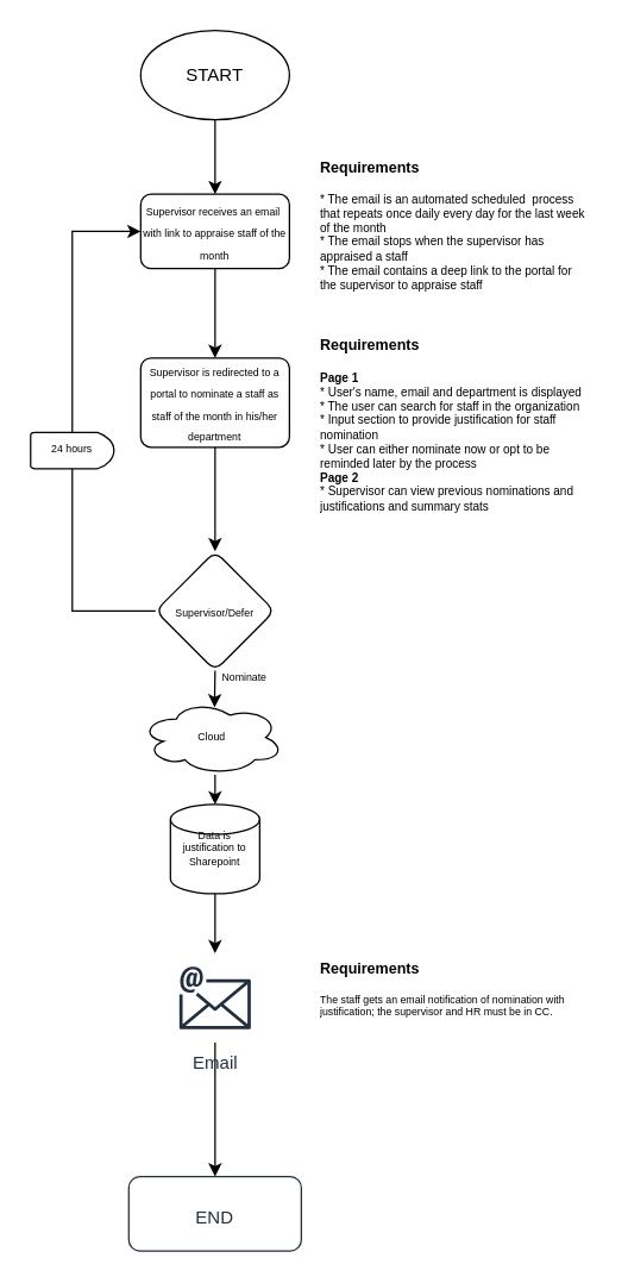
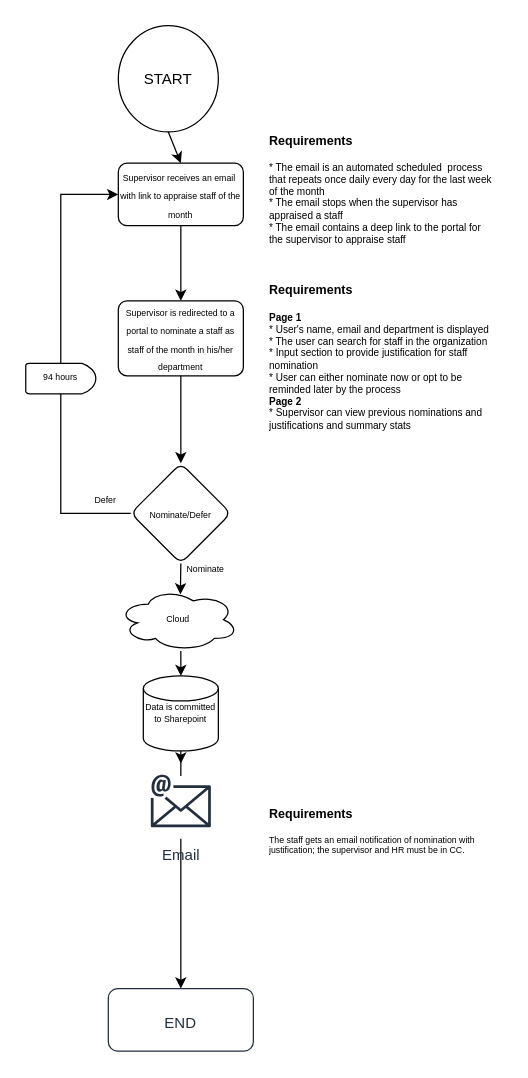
  <mxCell id="0" />
  <mxCell id="1" parent="0" />
  <mxCell id="2" value="" style="edgeStyle=orthogonalEdgeStyle;rounded=0;orthogonalLoop=1;jettySize=auto;html=1;fontSize=7;" edge="1" parent="1" source="3" target="24"><mxGeometry relative="1" as="geometry" /></mxCell>
- <mxCell id="3" value="Email" style="sketch=0;outlineConnect=0;fontColor=#232F3E;gradientColor=none;strokeColor=#232F3E;fillColor=#ffffff;dashed=0;verticalLabelPosition=bottom;verticalAlign=top;align=center;html=1;fontSize=12;fontStyle=0;aspect=fixed;shape=mxgraph.aws4.resourceIcon;resIcon=mxgraph.aws4.email;fillOpacity=100;" vertex="1" parent="1"><mxGeometry x="114" y="640" width="60" height="60" as="geometry" /></mxCell>
- <mxCell id="4" value="START" style="strokeWidth=1;html=1;shape=mxgraph.flowchart.start_1;whiteSpace=wrap;" vertex="1" parent="1"><mxGeometry x="94" y="20" width="100" height="60" as="geometry" /></mxCell>
+ <mxCell id="3" value="Email" style="sketch=0;outlineConnect=0;fontColor=#232F3E;gradientColor=none;strokeColor=#232F3E;fillColor=#ffffff;dashed=0;verticalLabelPosition=bottom;verticalAlign=top;align=center;html=1;fontSize=12;fontStyle=0;aspect=fixed;shape=mxgraph.aws4.resourceIcon;resIcon=mxgraph.aws4.email;fillOpacity=100;" vertex="1" parent="1"><mxGeometry x="114" y="610" width="60" height="60" as="geometry" /></mxCell>
+ <mxCell id="4" value="START" style="strokeWidth=1;html=1;shape=mxgraph.flowchart.start_1;whiteSpace=wrap;" vertex="1" parent="1"><mxGeometry x="94" y="20" width="80" height="85" as="geometry" /></mxCell>
  <mxCell id="5" value="" style="endArrow=classic;html=1;rounded=0;exitX=0.5;exitY=1;exitDx=0;exitDy=0;exitPerimeter=0;" edge="1" parent="1" source="4"><mxGeometry width="50" height="50" relative="1" as="geometry"><mxPoint x="154" y="200" as="sourcePoint" /><mxPoint x="144" y="130" as="targetPoint" /></mxGeometry></mxCell>
  <mxCell id="6" value="" style="edgeStyle=orthogonalEdgeStyle;rounded=0;orthogonalLoop=1;jettySize=auto;html=1;fontSize=7;" edge="1" parent="1" source="7" target="9"><mxGeometry relative="1" as="geometry" /></mxCell>
  <mxCell id="7" value="&lt;font style=&quot;font-size: 7px;&quot;&gt;Supervisor receives an email&amp;nbsp; with link to appraise staff of the month&lt;/font&gt;" style="rounded=1;whiteSpace=wrap;html=1;absoluteArcSize=1;arcSize=14;strokeWidth=1;" vertex="1" parent="1"><mxGeometry x="94" y="130" width="100" height="50" as="geometry" /></mxCell>
  <mxCell id="8" value="" style="edgeStyle=orthogonalEdgeStyle;rounded=0;orthogonalLoop=1;jettySize=auto;html=1;fontSize=8;" edge="1" parent="1" source="9" target="12"><mxGeometry relative="1" as="geometry" /></mxCell>
  <mxCell id="9" value="&lt;font style=&quot;font-size: 7px;&quot;&gt;Supervisor is redirected to a portal to nominate a staff as staff of the month in his/her department&lt;/font&gt;" style="rounded=1;whiteSpace=wrap;html=1;absoluteArcSize=1;arcSize=14;strokeWidth=1;" vertex="1" parent="1"><mxGeometry x="94" y="240" width="100" height="60" as="geometry" /></mxCell>
  <mxCell id="10" value="&lt;h1&gt;&lt;font style=&quot;font-size: 10px;&quot;&gt;Requirements&lt;/font&gt;&lt;/h1&gt;&lt;p style=&quot;font-size: 9px;&quot;&gt;&lt;/p&gt;&lt;font style=&quot;font-size: 8px;&quot;&gt;&lt;span style=&quot;background-color: initial;&quot;&gt;* The email is an automated scheduled&amp;nbsp; process that repeats once daily every day for the last week of the month&lt;/span&gt;&lt;br&gt;&lt;span style=&quot;background-color: initial;&quot;&gt;* The email stops when the supervisor has appraised a staff&lt;/span&gt;&lt;br&gt;&lt;span style=&quot;background-color: initial;&quot;&gt;* The email contains a deep link&amp;nbsp;to the portal for the supervisor to appraise staff&lt;/span&gt;&lt;/font&gt;&lt;br&gt;&lt;p&gt;&lt;/p&gt;" style="text;html=1;strokeColor=none;fillColor=none;spacing=5;spacingTop=-20;whiteSpace=wrap;overflow=hidden;rounded=0;fontSize=7;" vertex="1" parent="1"><mxGeometry x="210" y="104.38" width="190" height="101.25" as="geometry" /></mxCell>
  <mxCell id="11" value="&lt;h1&gt;&lt;font style=&quot;font-size: 10px;&quot;&gt;Requirements&lt;/font&gt;&lt;/h1&gt;&lt;p style=&quot;font-size: 9px;&quot;&gt;&lt;/p&gt;&lt;font style=&quot;font-size: 8px;&quot;&gt;&lt;span style=&quot;background-color: initial;&quot;&gt;&lt;b&gt;Page 1&lt;/b&gt;&lt;br&gt;* User's name, email and department is displayed&lt;br&gt;&lt;/span&gt;&lt;/font&gt;* The user can search for staff in the organization&lt;br&gt;* Input section to provide justification for staff&amp;nbsp; nomination&lt;br&gt;* User can either nominate now or opt to be reminded later by the process&lt;br&gt;&lt;span style=&quot;background-color: initial;&quot;&gt;&lt;b&gt;Page 2&lt;/b&gt;&lt;br&gt;* Supervisor can view previous nominations and justifications and summary stats&lt;/span&gt;&lt;br&gt;&lt;p&gt;&lt;/p&gt;" style="text;html=1;strokeColor=none;fillColor=none;spacing=5;spacingTop=-20;whiteSpace=wrap;overflow=hidden;rounded=0;fontSize=8;" vertex="1" parent="1"><mxGeometry x="210" y="219.38" width="190" height="130.62" as="geometry" /></mxCell>
- <mxCell id="12" value="&lt;font style=&quot;font-size: 7px;&quot;&gt;Supervisor/Defer&lt;/font&gt;" style="rhombus;whiteSpace=wrap;html=1;rounded=1;arcSize=14;strokeWidth=1;" vertex="1" parent="1"><mxGeometry x="104" y="370" width="80" height="80" as="geometry" /></mxCell>
+ <mxCell id="12" value="&lt;font style=&quot;font-size: 7px;&quot;&gt;Nominate/Defer&lt;/font&gt;" style="rhombus;whiteSpace=wrap;html=1;rounded=1;arcSize=14;strokeWidth=1;" vertex="1" parent="1"><mxGeometry x="104" y="370" width="80" height="80" as="geometry" /></mxCell>
  <mxCell id="13" value="" style="endArrow=classic;html=1;rounded=0;fontSize=7;exitX=0.5;exitY=0;exitDx=0;exitDy=0;entryX=0;entryY=0.5;entryDx=0;entryDy=0;startArrow=none;exitPerimeter=0;" edge="1" parent="1" source="15" target="7"><mxGeometry width="50" height="50" relative="1" as="geometry"><mxPoint x="20" y="380" as="sourcePoint" /><mxPoint x="10" y="410" as="targetPoint" /><Array as="points"><mxPoint x="48" y="155" /></Array></mxGeometry></mxCell>
- <mxCell id="15" value="24 hours" style="strokeWidth=1;html=1;shape=mxgraph.flowchart.delay;whiteSpace=wrap;fontSize=7;" vertex="1" parent="1"><mxGeometry x="20" y="290" width="56" height="24.37" as="geometry" /></mxCell>
+ <mxCell id="14" value="Defer" style="text;html=1;strokeColor=none;fillColor=none;align=center;verticalAlign=middle;whiteSpace=wrap;rounded=0;fontSize=7;" vertex="1" parent="1"><mxGeometry x="64" y="390" width="40" height="20" as="geometry" /></mxCell>
+ <mxCell id="15" value="94 hours" style="strokeWidth=1;html=1;shape=mxgraph.flowchart.delay;whiteSpace=wrap;fontSize=7;" vertex="1" parent="1"><mxGeometry x="20" y="290" width="56" height="24.37" as="geometry" /></mxCell>
  <mxCell id="16" value="" style="endArrow=none;html=1;rounded=0;fontSize=7;exitX=0;exitY=0.5;exitDx=0;exitDy=0;entryX=0.5;entryY=1;entryDx=0;entryDy=0;entryPerimeter=0;" edge="1" parent="1" source="12" target="15"><mxGeometry width="50" height="50" relative="1" as="geometry"><mxPoint x="104" y="410" as="sourcePoint" /><mxPoint x="48" y="320" as="targetPoint" /><Array as="points"><mxPoint x="48" y="410" /></Array></mxGeometry></mxCell>
  <mxCell id="17" value="" style="edgeStyle=orthogonalEdgeStyle;rounded=0;orthogonalLoop=1;jettySize=auto;html=1;fontSize=7;" edge="1" parent="1" source="18" target="3"><mxGeometry relative="1" as="geometry" /></mxCell>
- <mxCell id="18" value="Data is justification to Sharepoint" style="strokeWidth=1;html=1;shape=mxgraph.flowchart.database;whiteSpace=wrap;fontSize=7;" vertex="1" parent="1"><mxGeometry x="114" y="540" width="60" height="60" as="geometry" /></mxCell>
+ <mxCell id="18" value="Data is committed to Sharepoint" style="strokeWidth=1;html=1;shape=mxgraph.flowchart.database;whiteSpace=wrap;fontSize=7;" vertex="1" parent="1"><mxGeometry x="114" y="540" width="60" height="60" as="geometry" /></mxCell>
  <mxCell id="19" value="Nominate" style="text;html=1;strokeColor=none;fillColor=none;align=center;verticalAlign=middle;whiteSpace=wrap;rounded=0;fontSize=7;" vertex="1" parent="1"><mxGeometry x="144" y="450" width="40" height="10" as="geometry" /></mxCell>
  <mxCell id="20" value="Cloud" style="ellipse;shape=cloud;whiteSpace=wrap;html=1;align=center;fontSize=7;strokeWidth=1;" vertex="1" parent="1"><mxGeometry x="94" y="470" width="96" height="50" as="geometry" /></mxCell>
  <mxCell id="21" value="" style="endArrow=classic;html=1;rounded=0;fontSize=7;entryX=0.517;entryY=0.096;entryDx=0;entryDy=0;entryPerimeter=0;" edge="1" parent="1" target="20"><mxGeometry width="50" height="50" relative="1" as="geometry"><mxPoint x="144" y="450" as="sourcePoint" /><mxPoint x="210" y="460" as="targetPoint" /></mxGeometry></mxCell>
  <mxCell id="22" value="" style="endArrow=classic;html=1;rounded=0;fontSize=7;entryX=0.5;entryY=0;entryDx=0;entryDy=0;entryPerimeter=0;" edge="1" parent="1" target="18"><mxGeometry width="50" height="50" relative="1" as="geometry"><mxPoint x="144" y="520" as="sourcePoint" /><mxPoint x="210" y="460" as="targetPoint" /></mxGeometry></mxCell>
  <mxCell id="23" value="&lt;h1&gt;&lt;font style=&quot;font-size: 10px;&quot;&gt;Requirements&lt;/font&gt;&lt;/h1&gt;&lt;p style=&quot;font-size: 9px;&quot;&gt;&lt;/p&gt;The staff gets an email notification of nomination with justification; the supervisor and HR must be in CC.&amp;nbsp;&lt;br&gt;&lt;br&gt;&lt;br&gt;&lt;p&gt;&lt;/p&gt;" style="text;html=1;strokeColor=none;fillColor=none;spacing=5;spacingTop=-20;whiteSpace=wrap;overflow=hidden;rounded=0;fontSize=7;" vertex="1" parent="1"><mxGeometry x="210" y="642.35" width="190" height="55.31" as="geometry" /></mxCell>
  <mxCell id="24" value="&lt;br&gt;END" style="whiteSpace=wrap;html=1;verticalAlign=top;fillColor=#ffffff;strokeColor=#232F3E;fontColor=#232F3E;sketch=0;gradientColor=none;dashed=0;fontStyle=0;rounded=1;" vertex="1" parent="1"><mxGeometry x="86" y="790" width="116" height="50" as="geometry" /></mxCell>
